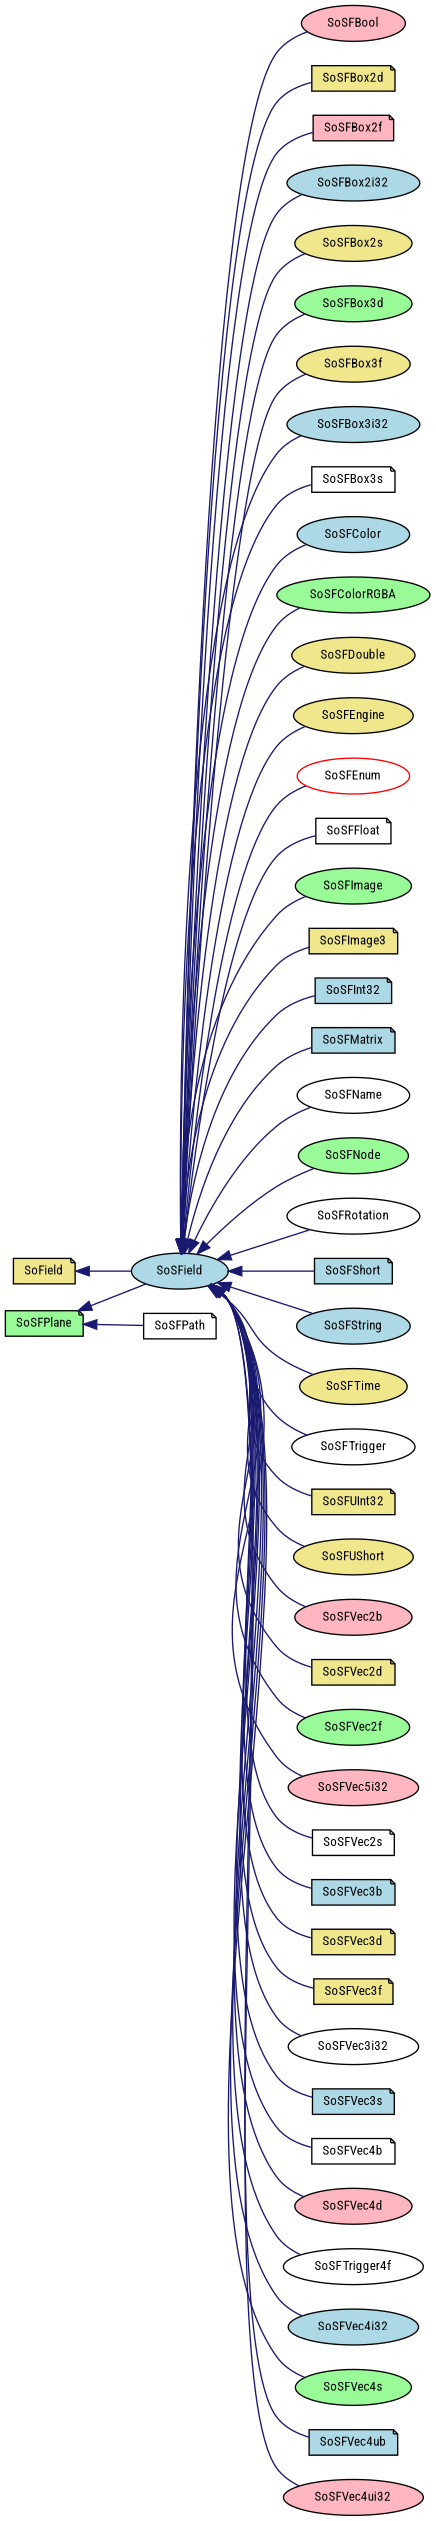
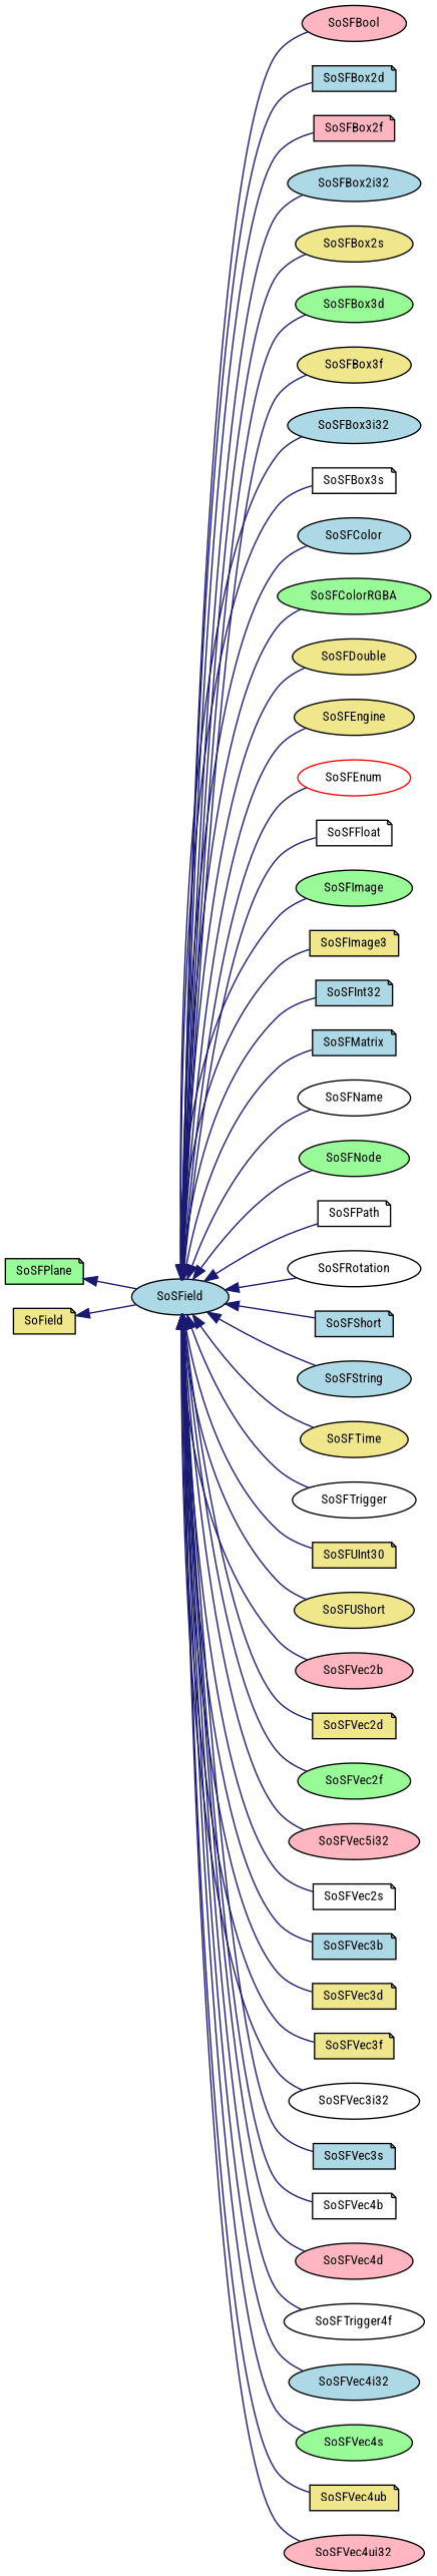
  digraph {
    fontname="Roboto Condensed"
    rankdir=LR
    node [color=black fillcolor=lightblue fontname="Roboto Condensed" fontsize=10 shape=ellipse style=filled]
    edge [color=midnightblue dir=back fontname="Roboto Condensed" fontsize=10 labelfontname=Helvetica labelfontsize=10 style=solid]
    n1 [fontcolor=black height=0.2 label=SoSField width=0.4]
    n2 [fillcolor=lightpink height=0.2 label=SoSFBool width=0.4]
-   n3 [fillcolor=khaki height=0.2 label=SoSFBox2d shape=note width=0.4]
+   n3 [height=0.2 label=SoSFBox2d shape=note width=0.4]
    n4 [fillcolor=lightpink height=0.2 label=SoSFBox2f shape=note width=0.4]
    n5 [height=0.2 label=SoSFBox2i32 width=0.4]
    n6 [fillcolor=khaki height=0.2 label=SoSFBox2s width=0.4]
    n7 [fillcolor=palegreen height=0.2 label=SoSFBox3d width=0.4]
    n8 [fillcolor=khaki height=0.2 label=SoSFBox3f width=0.4]
    n9 [height=0.2 label=SoSFBox3i32 width=0.4]
    n10 [fillcolor=white height=0.2 label=SoSFBox3s shape=note width=0.4]
    n11 [height=0.2 label=SoSFColor width=0.4]
    n12 [fillcolor=palegreen height=0.2 label=SoSFColorRGBA width=0.4]
    n13 [fillcolor=khaki height=0.2 label=SoSFDouble width=0.4]
    n14 [fillcolor=khaki height=0.2 label=SoSFEngine width=0.4]
    n15 [color=red fillcolor=white height=0.2 label=SoSFEnum width=0.4]
    n16 [fillcolor=white height=0.2 label=SoSFFloat shape=note width=0.4]
    n17 [fillcolor=palegreen height=0.2 label=SoSFImage width=0.4]
    n18 [fillcolor=khaki height=0.2 label=SoSFImage3 shape=note width=0.4]
    n19 [height=0.2 label=SoSFInt32 shape=note width=0.4]
    n20 [height=0.2 label=SoSFMatrix shape=note width=0.4]
    n21 [fillcolor=white height=0.2 label=SoSFName width=0.4]
    n22 [fillcolor=palegreen height=0.2 label=SoSFNode width=0.4]
    n23 [fillcolor=white height=0.2 label=SoSFPath shape=note width=0.4]
    n24 [fillcolor=white height=0.2 label=SoSFRotation width=0.4]
    n25 [height=0.2 label=SoSFShort shape=note width=0.4]
    n26 [height=0.2 label=SoSFString width=0.4]
    n27 [fillcolor=khaki height=0.2 label=SoSFTime width=0.4]
    n28 [fillcolor=white height=0.2 label=SoSFTrigger width=0.4]
-   n29 [fillcolor=khaki height=0.2 label=SoSFUInt32 shape=note width=0.4]
+   n29 [fillcolor=khaki height=0.2 label=SoSFUInt30 shape=note width=0.4]
    n30 [fillcolor=khaki height=0.2 label=SoSFUShort width=0.4]
    n31 [fillcolor=lightpink height=0.2 label=SoSFVec2b width=0.4]
    n32 [fillcolor=khaki height=0.2 label=SoSFVec2d shape=note width=0.4]
    n33 [fillcolor=palegreen height=0.2 label=SoSFVec2f width=0.4]
    n34 [fillcolor=lightpink height=0.2 label=SoSFVec5i32 width=0.4]
    n35 [fillcolor=white height=0.2 label=SoSFVec2s shape=note width=0.4]
    n36 [height=0.2 label=SoSFVec3b shape=note width=0.4]
    n37 [fillcolor=khaki height=0.2 label=SoSFVec3d shape=note width=0.4]
    n38 [fillcolor=khaki height=0.2 label=SoSFVec3f shape=note width=0.4]
    n39 [fillcolor=white height=0.2 label=SoSFVec3i32 width=0.4]
    n40 [height=0.2 label=SoSFVec3s shape=note width=0.4]
    n41 [fillcolor=white height=0.2 label=SoSFVec4b shape=note width=0.4]
    n42 [fillcolor=lightpink height=0.2 label=SoSFVec4d width=0.4]
    n43 [fillcolor=white height=0.2 label=SoSFTrigger4f width=0.4]
    n44 [height=0.2 label=SoSFVec4i32 width=0.4]
    n45 [fillcolor=palegreen height=0.2 label=SoSFVec4s width=0.4]
-   n46 [height=0.2 label=SoSFVec4ub shape=note width=0.4]
+   n46 [fillcolor=khaki height=0.2 label=SoSFVec4ub shape=note width=0.4]
    n47 [fillcolor=lightpink height=0.2 label=SoSFVec4ui32 width=0.4]
    n48 [fillcolor=palegreen height=0.2 label=SoSFPlane shape=note width=0.4]
    n49 [fillcolor=khaki height=0.2 label=SoField shape=note width=0.4]
    n1 -> n2
    n1 -> n3
    n1 -> n4
    n1 -> n5
    n1 -> n6
    n1 -> n7
    n1 -> n8
    n1 -> n9
    n1 -> n10
    n1 -> n11
    n1 -> n12
    n1 -> n13
    n1 -> n14
    n1 -> n15
    n1 -> n16
    n1 -> n17
    n1 -> n18
    n1 -> n19
    n1 -> n20
    n1 -> n21
    n1 -> n22
-   n48 -> n23
+   n1 -> n23
    n1 -> n24
    n1 -> n25
    n1 -> n26
    n1 -> n27
    n1 -> n28
    n1 -> n29
    n1 -> n30
    n1 -> n31
    n1 -> n32
    n1 -> n33
    n1 -> n34
    n1 -> n35
    n1 -> n36
    n1 -> n37
    n1 -> n38
    n1 -> n39
    n1 -> n40
    n1 -> n41
    n1 -> n42
    n1 -> n43
    n1 -> n44
    n1 -> n45
    n1 -> n46
    n1 -> n47
    n48 -> n1
    n49 -> n1
  }
